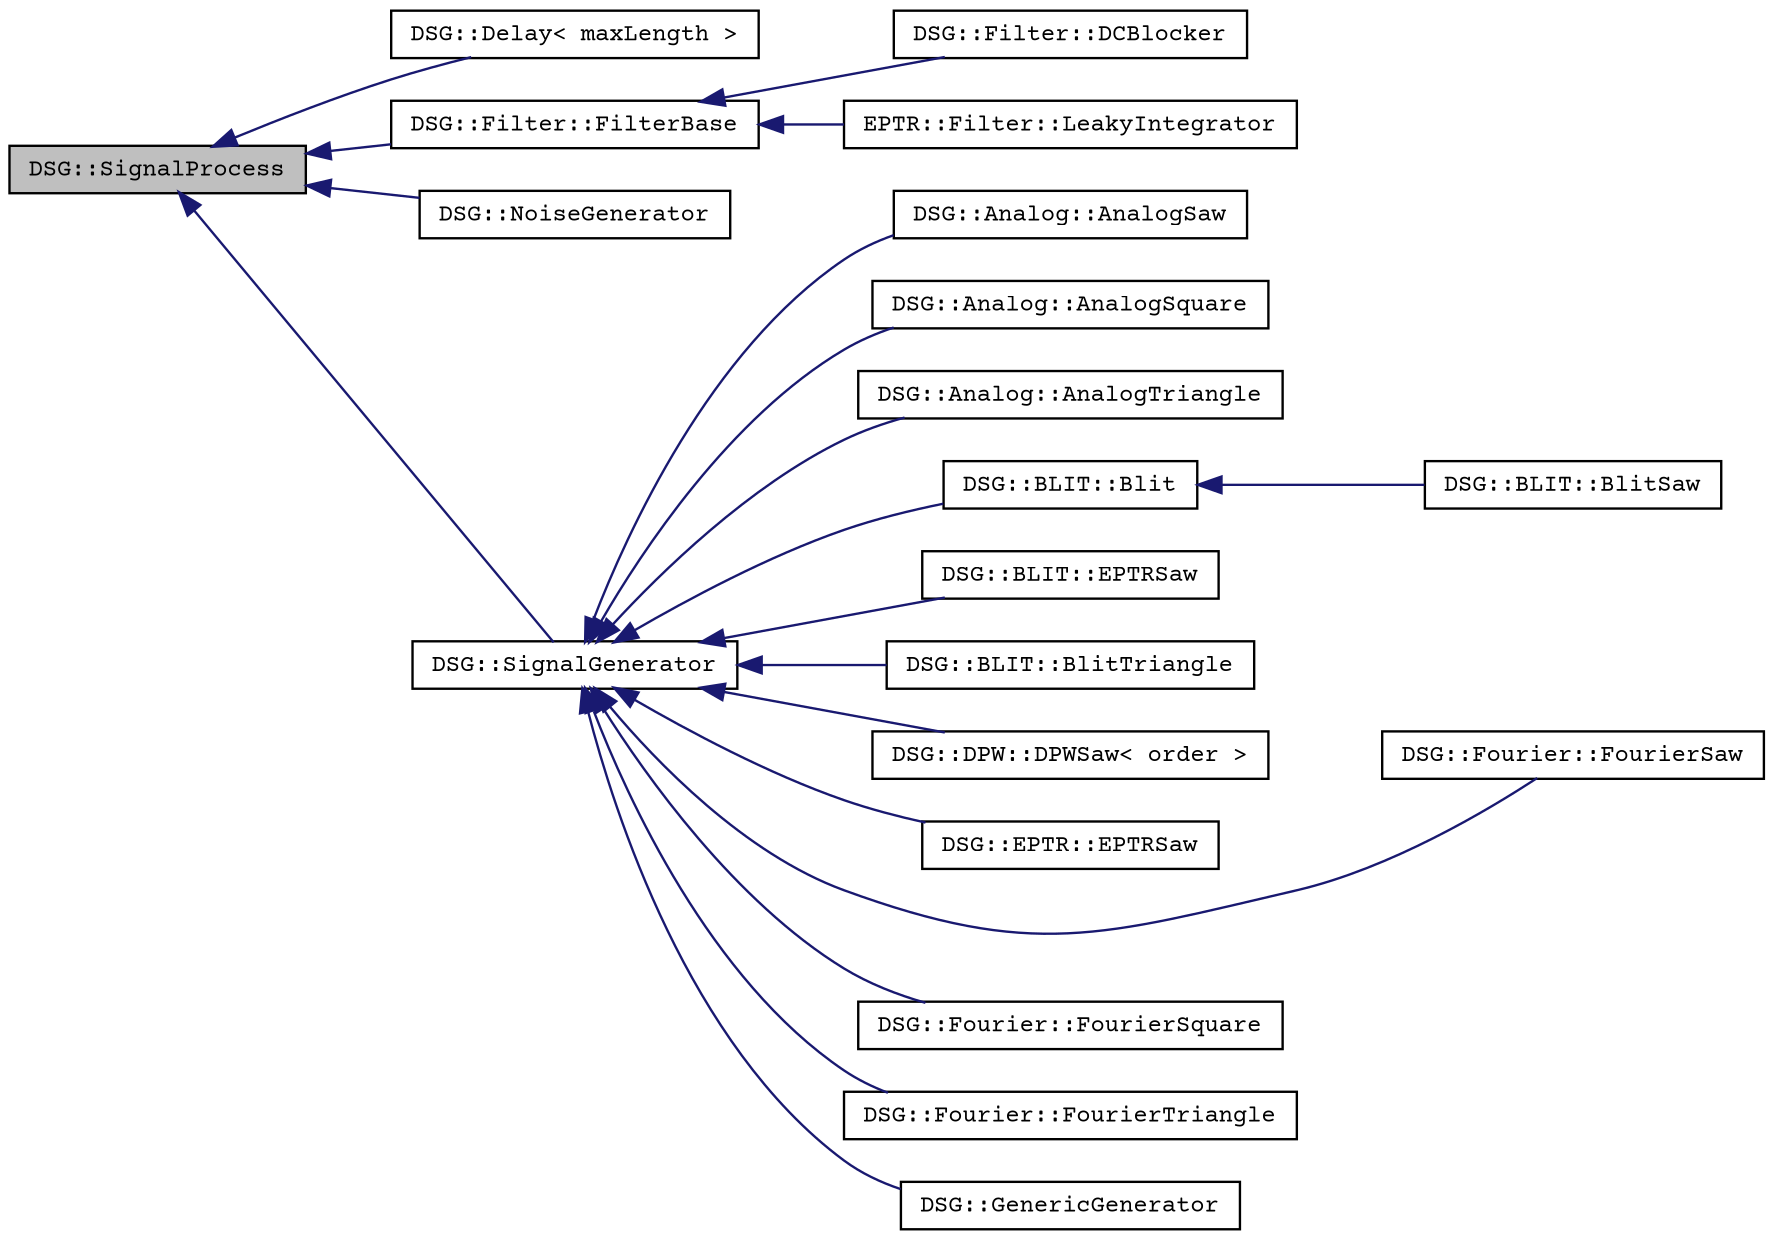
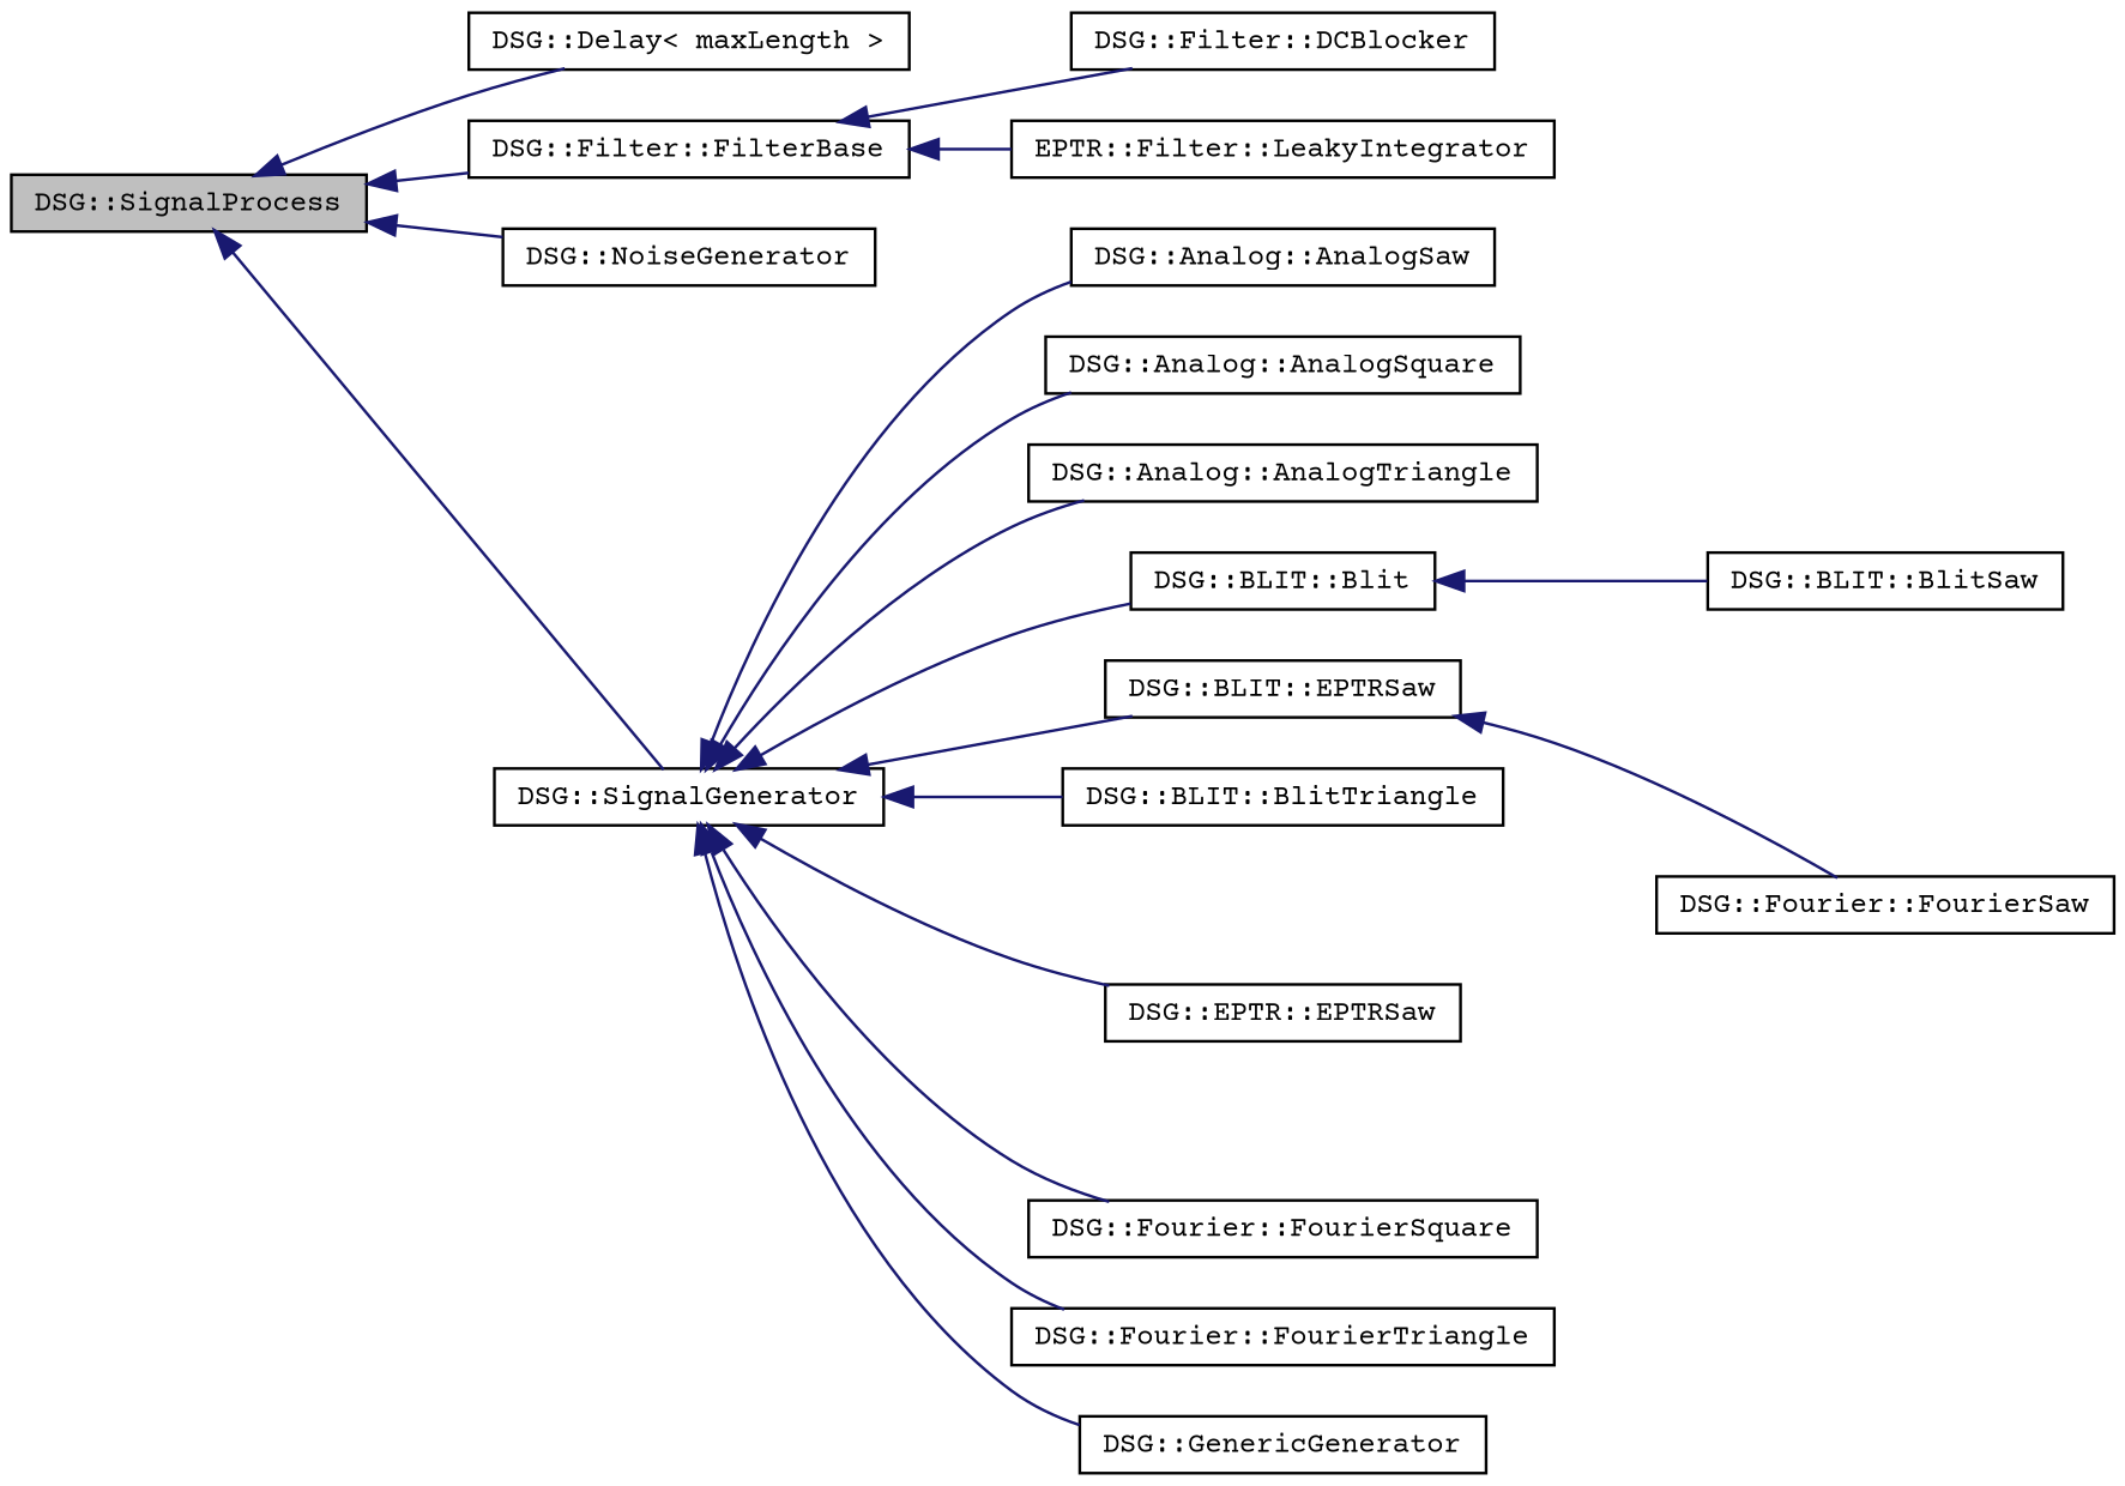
  digraph {
    fontname="Courier Prime"
    rankdir=LR
    node [color=black fillcolor=white fontname="Courier Prime" fontsize=10 shape=record style=filled]
    edge [color=midnightblue dir=back fontname="Courier Prime" fontsize=10 labelfontname=Helvetica labelfontsize=10 style=solid]
    n1 [fillcolor=grey75 fontcolor=black height=0.2 label="DSG::SignalProcess" width=0.4]
    n2 [height=0.2 label="DSG::Delay\< maxLength \>" width=0.4]
    n3 [height=0.2 label="DSG::Filter::FilterBase" width=0.4]
    n4 [height=0.2 label="DSG::NoiseGenerator" width=0.4]
    n5 [height=0.2 label="DSG::SignalGenerator" width=0.4]
    n6 [height=0.2 label="DSG::Filter::DCBlocker" width=0.4]
    n7 [height=0.2 label="EPTR::Filter::LeakyIntegrator" width=0.4]
    n8 [height=0.2 label="DSG::Analog::AnalogSaw" width=0.4]
    n9 [height=0.2 label="DSG::Analog::AnalogSquare" width=0.4]
    n10 [height=0.2 label="DSG::Analog::AnalogTriangle" width=0.4]
    n11 [height=0.2 label="DSG::BLIT::Blit" width=0.4]
    n12 [height=0.2 label="DSG::BLIT::EPTRSaw" width=0.4]
    n13 [height=0.2 label="DSG::BLIT::BlitTriangle" width=0.4]
-   n14 [height=0.2 label="DSG::DPW::DPWSaw\< order \>" width=0.4]
    n15 [height=0.2 label="DSG::EPTR::EPTRSaw" width=0.4]
    n16 [height=0.2 label="DSG::Fourier::FourierSaw" width=0.4]
    n17 [height=0.2 label="DSG::Fourier::FourierSquare" width=0.4]
    n18 [height=0.2 label="DSG::Fourier::FourierTriangle" width=0.4]
    n19 [height=0.2 label="DSG::GenericGenerator" width=0.4]
    n20 [height=0.2 label="DSG::BLIT::BlitSaw" width=0.4]
    n1 -> n2
    n1 -> n3
    n1 -> n4
    n1 -> n5
    n3 -> n6
    n3 -> n7
    n5 -> n8
    n5 -> n9
    n5 -> n10
    n5 -> n11
    n5 -> n12
    n5 -> n13
-   n5 -> n14
    n5 -> n15
-   n5 -> n16
+   n12 -> n16
    n5 -> n17
    n5 -> n18
    n5 -> n19
    n11 -> n20
  }
